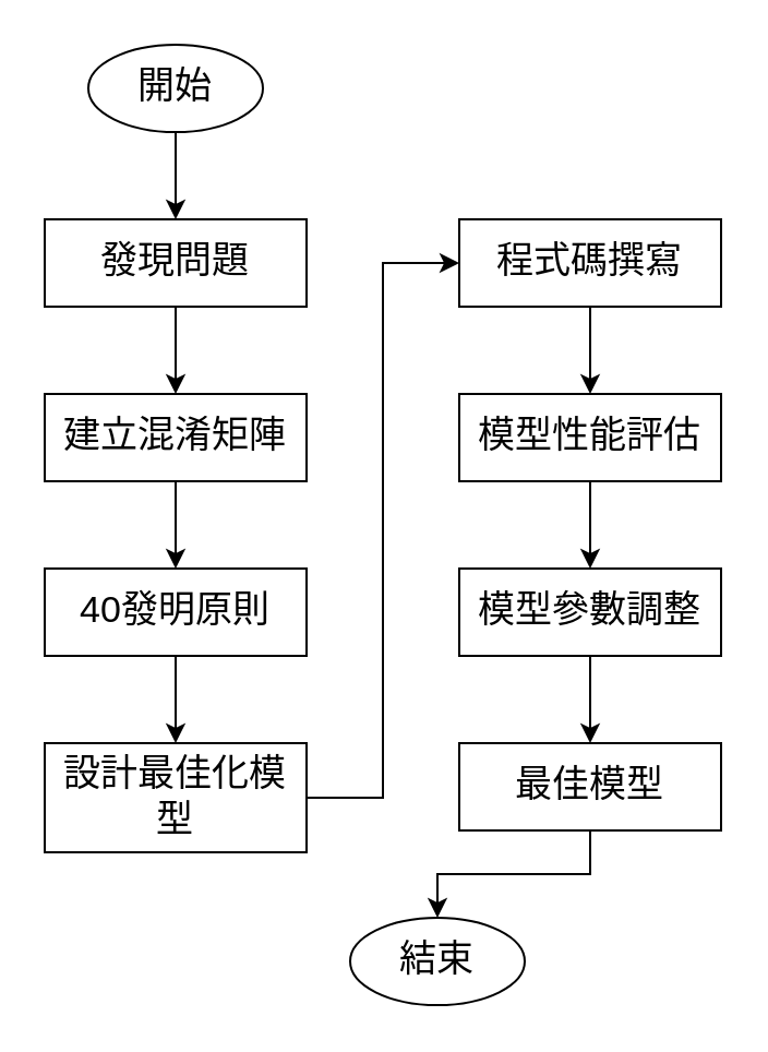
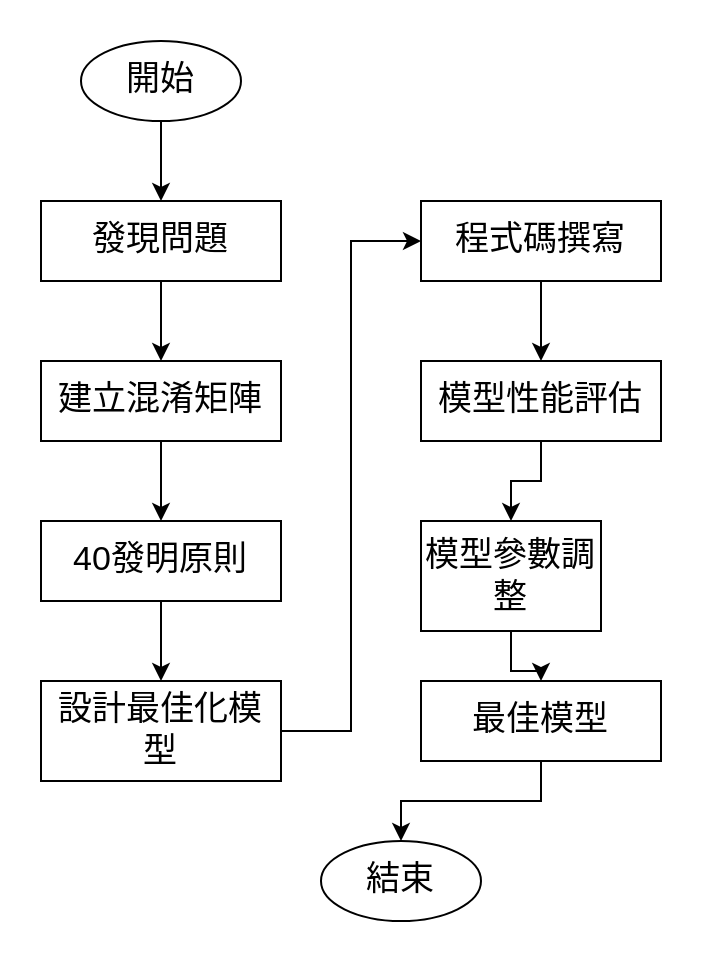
  <mxCell id="0" />
  <mxCell id="1" parent="0" />
  <mxCell id="2" style="edgeStyle=orthogonalEdgeStyle;rounded=0;orthogonalLoop=1;jettySize=auto;html=1;exitX=0.5;exitY=1;exitDx=0;exitDy=0;entryX=0.5;entryY=0;entryDx=0;entryDy=0;" parent="1" source="3" target="5" edge="1"><mxGeometry relative="1" as="geometry" /></mxCell>
  <mxCell id="3" value="&lt;font style=&quot;font-size: 17px;&quot;&gt;開始&lt;/font&gt;" style="ellipse;whiteSpace=wrap;html=1;" parent="1" vertex="1"><mxGeometry x="40" y="20" width="80" height="40" as="geometry" /></mxCell>
  <mxCell id="4" value="" style="edgeStyle=orthogonalEdgeStyle;rounded=0;orthogonalLoop=1;jettySize=auto;html=1;" edge="1" parent="1" source="5" target="7"><mxGeometry relative="1" as="geometry" /></mxCell>
  <mxCell id="5" value="&lt;font style=&quot;font-size: 17px;&quot;&gt;發現問題&lt;/font&gt;" style="rounded=0;whiteSpace=wrap;html=1;" parent="1" vertex="1"><mxGeometry x="20" y="100" width="120" height="40" as="geometry" /></mxCell>
  <mxCell id="6" value="" style="edgeStyle=orthogonalEdgeStyle;rounded=0;orthogonalLoop=1;jettySize=auto;html=1;" edge="1" parent="1" source="7" target="9"><mxGeometry relative="1" as="geometry" /></mxCell>
  <mxCell id="7" value="&lt;font style=&quot;font-size: 17px;&quot;&gt;建立混淆矩陣&lt;/font&gt;" style="rounded=0;whiteSpace=wrap;html=1;" vertex="1" parent="1"><mxGeometry x="20" y="180" width="120" height="40" as="geometry" /></mxCell>
  <mxCell id="8" style="edgeStyle=orthogonalEdgeStyle;rounded=0;orthogonalLoop=1;jettySize=auto;html=1;exitX=0.5;exitY=1;exitDx=0;exitDy=0;entryX=0.5;entryY=0;entryDx=0;entryDy=0;" edge="1" parent="1" source="9" target="11"><mxGeometry relative="1" as="geometry" /></mxCell>
  <mxCell id="9" value="&lt;font style=&quot;font-size: 17px;&quot;&gt;40發明原則&lt;/font&gt;" style="rounded=0;whiteSpace=wrap;html=1;" vertex="1" parent="1"><mxGeometry x="20" y="260" width="120" height="40" as="geometry" /></mxCell>
  <mxCell id="10" style="edgeStyle=orthogonalEdgeStyle;rounded=0;orthogonalLoop=1;jettySize=auto;html=1;exitX=1;exitY=0.5;exitDx=0;exitDy=0;entryX=0;entryY=0.5;entryDx=0;entryDy=0;" edge="1" parent="1" source="11" target="13"><mxGeometry relative="1" as="geometry" /></mxCell>
  <mxCell id="11" value="&lt;font style=&quot;font-size: 17px;&quot;&gt;設計最佳化模型&lt;/font&gt;" style="rounded=0;whiteSpace=wrap;html=1;" vertex="1" parent="1"><mxGeometry x="20" y="340" width="120" height="50" as="geometry" /></mxCell>
  <mxCell id="12" value="" style="edgeStyle=orthogonalEdgeStyle;rounded=0;orthogonalLoop=1;jettySize=auto;html=1;" edge="1" parent="1" source="13" target="15"><mxGeometry relative="1" as="geometry" /></mxCell>
  <mxCell id="13" value="&lt;font style=&quot;font-size: 17px;&quot;&gt;程式碼撰寫&lt;/font&gt;" style="rounded=0;whiteSpace=wrap;html=1;" vertex="1" parent="1"><mxGeometry x="210" y="100" width="120" height="40" as="geometry" /></mxCell>
  <mxCell id="14" value="" style="edgeStyle=orthogonalEdgeStyle;rounded=0;orthogonalLoop=1;jettySize=auto;html=1;" edge="1" parent="1" source="15" target="17"><mxGeometry relative="1" as="geometry" /></mxCell>
  <mxCell id="15" value="&lt;font style=&quot;font-size: 17px;&quot;&gt;模型性能評估&lt;/font&gt;" style="rounded=0;whiteSpace=wrap;html=1;" vertex="1" parent="1"><mxGeometry x="210" y="180" width="120" height="40" as="geometry" /></mxCell>
  <mxCell id="16" value="" style="edgeStyle=orthogonalEdgeStyle;rounded=0;orthogonalLoop=1;jettySize=auto;html=1;" edge="1" parent="1" source="17" target="19"><mxGeometry relative="1" as="geometry" /></mxCell>
- <mxCell id="17" value="&lt;font style=&quot;font-size: 17px;&quot;&gt;模型參數調整&lt;/font&gt;" style="rounded=0;whiteSpace=wrap;html=1;" vertex="1" parent="1"><mxGeometry x="210" y="260" width="120" height="40" as="geometry" /></mxCell>
+ <mxCell id="17" value="&lt;font style=&quot;font-size: 17px;&quot;&gt;模型參數調整&lt;/font&gt;" style="rounded=0;whiteSpace=wrap;html=1;" vertex="1" parent="1"><mxGeometry x="210" y="260" width="90" height="55" as="geometry" /></mxCell>
  <mxCell id="18" value="" style="edgeStyle=orthogonalEdgeStyle;rounded=0;orthogonalLoop=1;jettySize=auto;html=1;" edge="1" parent="1" source="19" target="20"><mxGeometry relative="1" as="geometry" /></mxCell>
  <mxCell id="19" value="&lt;font style=&quot;font-size: 17px;&quot;&gt;最佳模型&lt;/font&gt;" style="rounded=0;whiteSpace=wrap;html=1;" vertex="1" parent="1"><mxGeometry x="210" y="340" width="120" height="40" as="geometry" /></mxCell>
  <mxCell id="20" value="&lt;font style=&quot;font-size: 17px;&quot;&gt;結束&lt;/font&gt;" style="ellipse;whiteSpace=wrap;html=1;rounded=0;" vertex="1" parent="1"><mxGeometry x="160" y="420" width="80" height="40" as="geometry" /></mxCell>
